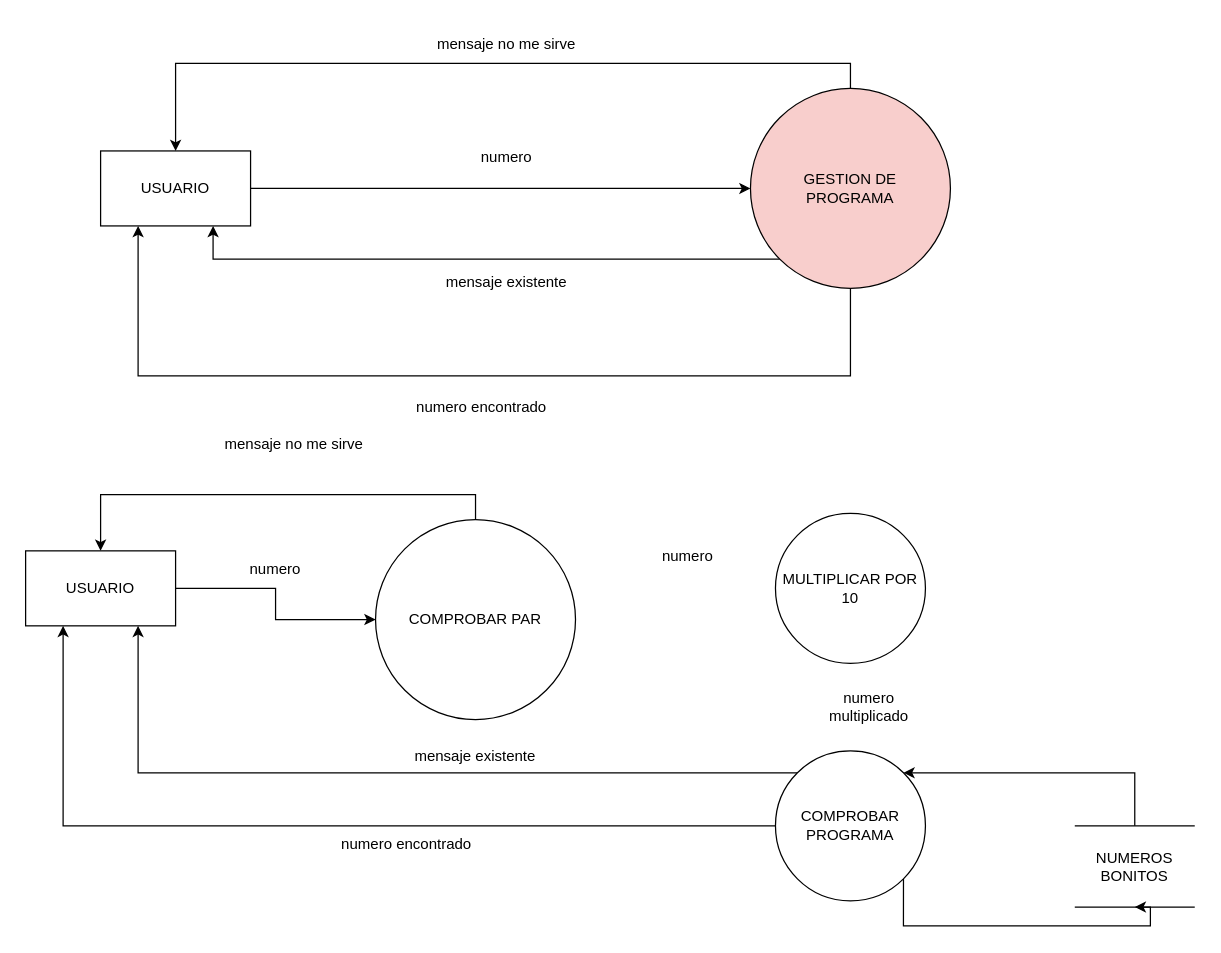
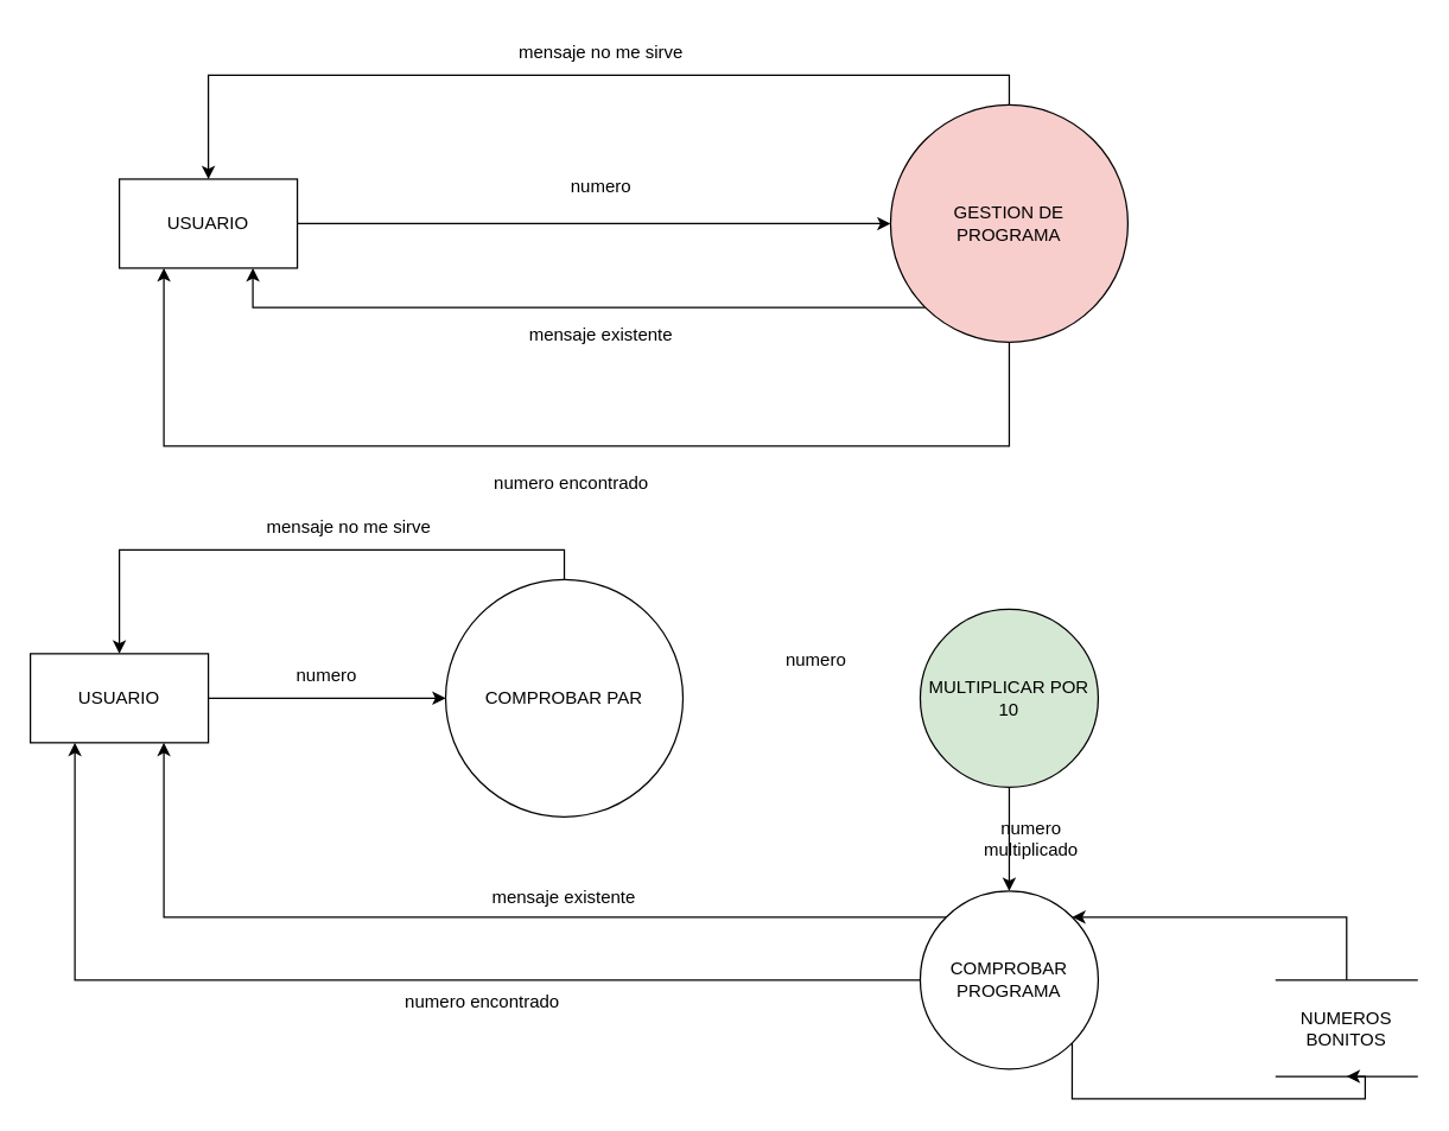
  <mxCell id="0" />
  <mxCell id="1" parent="0" />
  <mxCell id="2" style="edgeStyle=orthogonalEdgeStyle;rounded=0;orthogonalLoop=1;jettySize=auto;html=1;exitX=0.5;exitY=0;exitDx=0;exitDy=0;entryX=0.5;entryY=0;entryDx=0;entryDy=0;" edge="1" parent="1" source="5" target="7"><mxGeometry relative="1" as="geometry" /></mxCell>
  <mxCell id="3" style="edgeStyle=orthogonalEdgeStyle;rounded=0;orthogonalLoop=1;jettySize=auto;html=1;exitX=0;exitY=1;exitDx=0;exitDy=0;entryX=0.75;entryY=1;entryDx=0;entryDy=0;" edge="1" parent="1" source="5" target="7"><mxGeometry relative="1" as="geometry"><Array as="points"><mxPoint x="170" y="207" /></Array></mxGeometry></mxCell>
  <mxCell id="4" style="edgeStyle=orthogonalEdgeStyle;rounded=0;orthogonalLoop=1;jettySize=auto;html=1;exitX=0.5;exitY=1;exitDx=0;exitDy=0;entryX=0.25;entryY=1;entryDx=0;entryDy=0;" edge="1" parent="1" source="5" target="7"><mxGeometry relative="1" as="geometry"><Array as="points"><mxPoint x="680" y="300" /><mxPoint x="110" y="300" /></Array></mxGeometry></mxCell>
  <mxCell id="5" value="&lt;div&gt;GESTION DE &lt;br&gt;&lt;/div&gt;&lt;div&gt;PROGRAMA&lt;/div&gt;" style="ellipse;whiteSpace=wrap;html=1;aspect=fixed;fillColor=#f8cecc;" vertex="1" parent="1"><mxGeometry x="600" y="70" width="160" height="160" as="geometry" /></mxCell>
  <mxCell id="6" style="edgeStyle=orthogonalEdgeStyle;rounded=0;orthogonalLoop=1;jettySize=auto;html=1;exitX=1;exitY=0.5;exitDx=0;exitDy=0;entryX=0;entryY=0.5;entryDx=0;entryDy=0;" edge="1" parent="1" source="7" target="5"><mxGeometry relative="1" as="geometry" /></mxCell>
  <mxCell id="7" value="USUARIO" style="rounded=0;whiteSpace=wrap;html=1;" vertex="1" parent="1"><mxGeometry x="80" y="120" width="120" height="60" as="geometry" /></mxCell>
  <mxCell id="8" value="mensaje no me sirve" style="text;html=1;strokeColor=none;fillColor=none;align=center;verticalAlign=middle;whiteSpace=wrap;rounded=0;" vertex="1" parent="1"><mxGeometry x="320" y="20" width="170" height="30" as="geometry" /></mxCell>
  <mxCell id="9" value="numero" style="text;html=1;strokeColor=none;fillColor=none;align=center;verticalAlign=middle;whiteSpace=wrap;rounded=0;" vertex="1" parent="1"><mxGeometry x="375" y="110" width="60" height="30" as="geometry" /></mxCell>
  <mxCell id="10" value="mensaje existente" style="text;html=1;strokeColor=none;fillColor=none;align=center;verticalAlign=middle;whiteSpace=wrap;rounded=0;" vertex="1" parent="1"><mxGeometry x="320" y="210" width="170" height="30" as="geometry" /></mxCell>
  <mxCell id="11" value="numero encontrado" style="text;html=1;strokeColor=none;fillColor=none;align=center;verticalAlign=middle;whiteSpace=wrap;rounded=0;" vertex="1" parent="1"><mxGeometry x="300" y="310" width="170" height="30" as="geometry" /></mxCell>
  <mxCell id="12" style="edgeStyle=orthogonalEdgeStyle;rounded=0;orthogonalLoop=1;jettySize=auto;html=1;exitX=0.5;exitY=0;exitDx=0;exitDy=0;entryX=0.5;entryY=0;entryDx=0;entryDy=0;" edge="1" parent="1" source="13" target="21"><mxGeometry relative="1" as="geometry" /></mxCell>
- <mxCell id="13" value="COMPROBAR PAR" style="ellipse;whiteSpace=wrap;html=1;aspect=fixed;" vertex="1" parent="1"><mxGeometry x="300" y="415" width="160" height="160" as="geometry" /></mxCell>
- <mxCell id="15" value="MULTIPLICAR POR 10" style="ellipse;whiteSpace=wrap;html=1;aspect=fixed;" vertex="1" parent="1"><mxGeometry x="620" y="410" width="120" height="120" as="geometry" /></mxCell>
+ <mxCell id="13" value="COMPROBAR PAR" style="ellipse;whiteSpace=wrap;html=1;aspect=fixed;" vertex="1" parent="1"><mxGeometry x="300" y="390" width="160" height="160" as="geometry" /></mxCell>
+ <mxCell id="14" style="edgeStyle=orthogonalEdgeStyle;rounded=0;orthogonalLoop=1;jettySize=auto;html=1;exitX=0.5;exitY=1;exitDx=0;exitDy=0;entryX=0.5;entryY=0;entryDx=0;entryDy=0;" edge="1" parent="1" source="15" target="19"><mxGeometry relative="1" as="geometry" /></mxCell>
+ <mxCell id="15" value="MULTIPLICAR POR 10" style="ellipse;whiteSpace=wrap;html=1;aspect=fixed;fillColor=#d5e8d4;" vertex="1" parent="1"><mxGeometry x="620" y="410" width="120" height="120" as="geometry" /></mxCell>
  <mxCell id="16" style="edgeStyle=orthogonalEdgeStyle;rounded=0;orthogonalLoop=1;jettySize=auto;html=1;exitX=0;exitY=0;exitDx=0;exitDy=0;entryX=0.75;entryY=1;entryDx=0;entryDy=0;" edge="1" parent="1" source="19" target="21"><mxGeometry relative="1" as="geometry" /></mxCell>
  <mxCell id="17" style="edgeStyle=orthogonalEdgeStyle;rounded=0;orthogonalLoop=1;jettySize=auto;html=1;exitX=0;exitY=0.5;exitDx=0;exitDy=0;entryX=0.25;entryY=1;entryDx=0;entryDy=0;" edge="1" parent="1" source="19" target="21"><mxGeometry relative="1" as="geometry" /></mxCell>
  <mxCell id="18" style="edgeStyle=orthogonalEdgeStyle;rounded=0;orthogonalLoop=1;jettySize=auto;html=1;exitX=1;exitY=1;exitDx=0;exitDy=0;entryX=0.5;entryY=1;entryDx=0;entryDy=0;" edge="1" parent="1" source="19" target="23"><mxGeometry relative="1" as="geometry"><Array as="points"><mxPoint x="722" y="740" /><mxPoint x="920" y="740" /></Array></mxGeometry></mxCell>
  <mxCell id="19" value="COMPROBAR PROGRAMA" style="ellipse;whiteSpace=wrap;html=1;aspect=fixed;" vertex="1" parent="1"><mxGeometry x="620" y="600" width="120" height="120" as="geometry" /></mxCell>
  <mxCell id="20" style="edgeStyle=orthogonalEdgeStyle;rounded=0;orthogonalLoop=1;jettySize=auto;html=1;exitX=1;exitY=0.5;exitDx=0;exitDy=0;entryX=0;entryY=0.5;entryDx=0;entryDy=0;" edge="1" parent="1" source="21" target="13"><mxGeometry relative="1" as="geometry" /></mxCell>
  <mxCell id="21" value="USUARIO" style="rounded=0;whiteSpace=wrap;html=1;" vertex="1" parent="1"><mxGeometry x="20" y="440" width="120" height="60" as="geometry" /></mxCell>
  <mxCell id="22" style="edgeStyle=orthogonalEdgeStyle;rounded=0;orthogonalLoop=1;jettySize=auto;html=1;exitX=0.5;exitY=0;exitDx=0;exitDy=0;entryX=1;entryY=0;entryDx=0;entryDy=0;" edge="1" parent="1" source="23" target="19"><mxGeometry relative="1" as="geometry" /></mxCell>
  <mxCell id="23" value="NUMEROS BONITOS" style="shape=partialRectangle;whiteSpace=wrap;html=1;left=0;right=0;fillColor=none;" vertex="1" parent="1"><mxGeometry x="860" y="660" width="95" height="65" as="geometry" /></mxCell>
  <mxCell id="24" value="mensaje no me sirve" style="text;html=1;strokeColor=none;fillColor=none;align=center;verticalAlign=middle;whiteSpace=wrap;rounded=0;" vertex="1" parent="1"><mxGeometry x="150" y="340" width="170" height="30" as="geometry" /></mxCell>
  <mxCell id="25" value="numero" style="text;html=1;strokeColor=none;fillColor=none;align=center;verticalAlign=middle;whiteSpace=wrap;rounded=0;" vertex="1" parent="1"><mxGeometry x="190" y="440" width="60" height="30" as="geometry" /></mxCell>
  <mxCell id="26" value="mensaje existente" style="text;html=1;strokeColor=none;fillColor=none;align=center;verticalAlign=middle;whiteSpace=wrap;rounded=0;" vertex="1" parent="1"><mxGeometry x="295" y="590" width="170" height="30" as="geometry" /></mxCell>
  <mxCell id="27" value="numero encontrado" style="text;html=1;strokeColor=none;fillColor=none;align=center;verticalAlign=middle;whiteSpace=wrap;rounded=0;" vertex="1" parent="1"><mxGeometry x="240" y="660" width="170" height="30" as="geometry" /></mxCell>
  <mxCell id="28" value="numero" style="text;html=1;strokeColor=none;fillColor=none;align=center;verticalAlign=middle;whiteSpace=wrap;rounded=0;" vertex="1" parent="1"><mxGeometry x="520" y="430" width="60" height="30" as="geometry" /></mxCell>
  <mxCell id="29" value="numero multiplicado" style="text;html=1;strokeColor=none;fillColor=none;align=center;verticalAlign=middle;whiteSpace=wrap;rounded=0;" vertex="1" parent="1"><mxGeometry x="665" y="550" width="60" height="30" as="geometry" /></mxCell>
